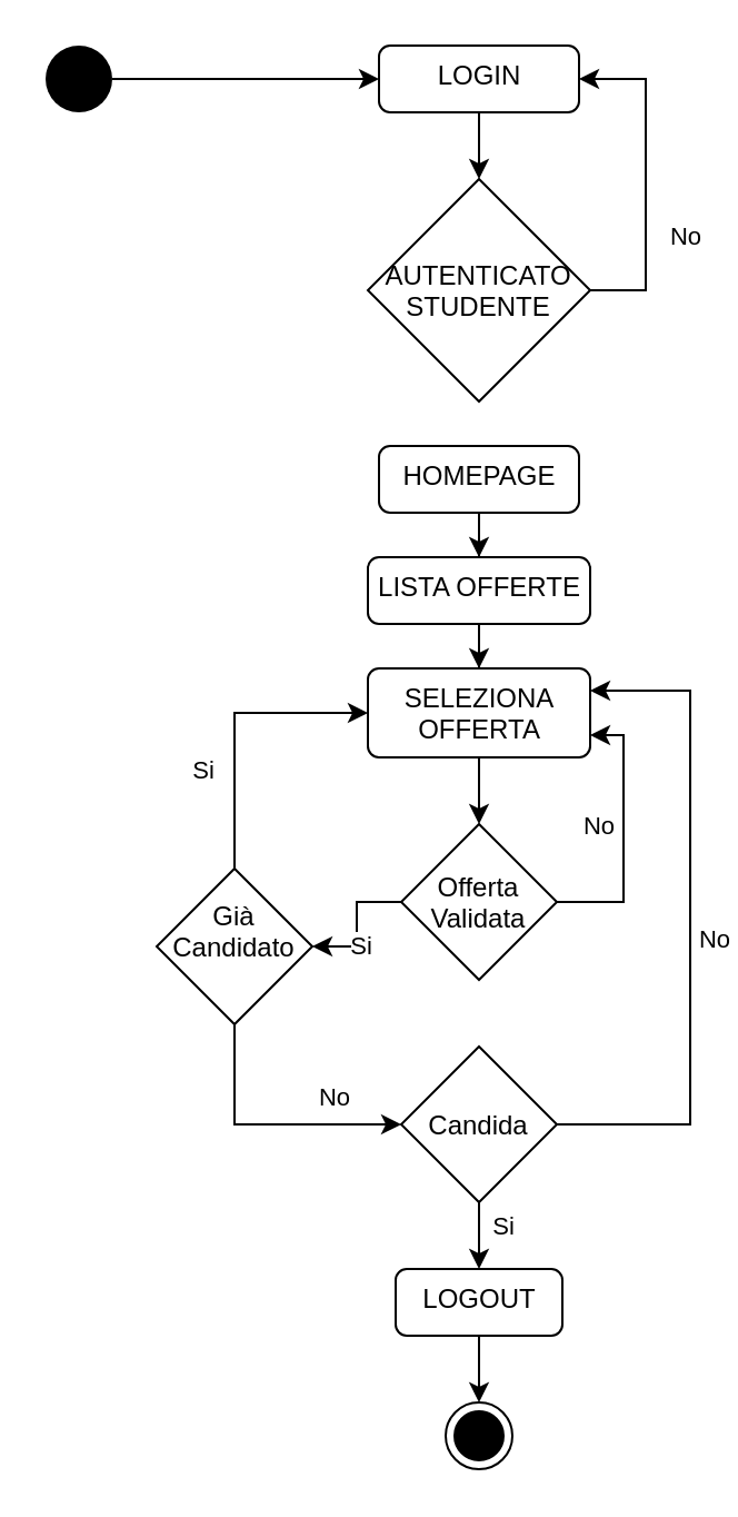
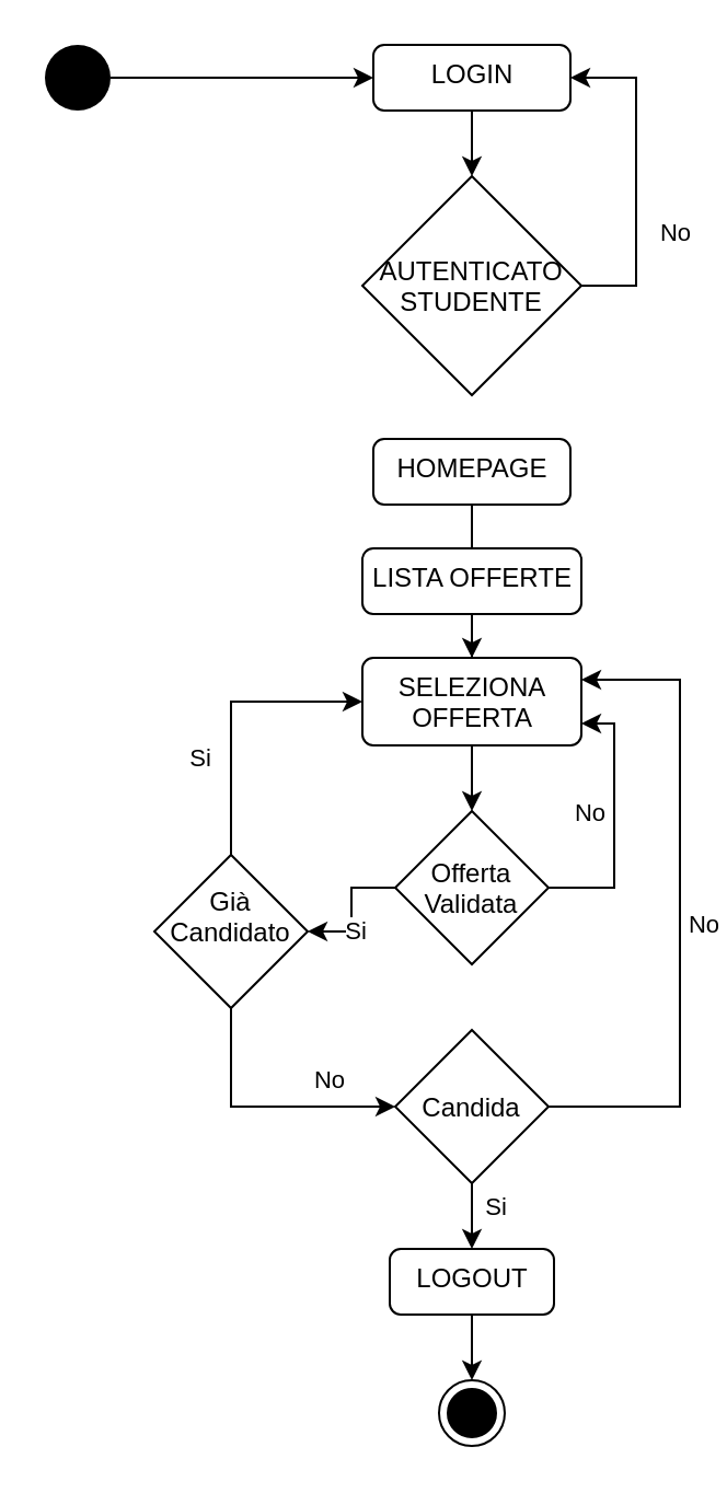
  <mxCell id="0" />
  <mxCell id="1" parent="0" />
  <mxCell id="2" style="edgeStyle=orthogonalEdgeStyle;rounded=0;orthogonalLoop=1;jettySize=auto;html=1;" parent="1" source="3" target="5" edge="1"><mxGeometry relative="1" as="geometry" /></mxCell>
  <mxCell id="3" value="" style="ellipse;fillColor=#000000;strokeColor=none;" parent="1" vertex="1"><mxGeometry x="20" y="20" width="30" height="30" as="geometry" /></mxCell>
  <mxCell id="4" style="edgeStyle=orthogonalEdgeStyle;rounded=0;orthogonalLoop=1;jettySize=auto;html=1;" parent="1" source="5" target="8" edge="1"><mxGeometry relative="1" as="geometry" /></mxCell>
  <mxCell id="5" value="LOGIN" style="html=1;align=center;verticalAlign=top;rounded=1;absoluteArcSize=1;arcSize=10;dashed=0;" parent="1" vertex="1"><mxGeometry x="170" y="20" width="90" height="30" as="geometry" /></mxCell>
  <mxCell id="6" style="edgeStyle=orthogonalEdgeStyle;rounded=0;orthogonalLoop=1;jettySize=auto;html=1;" parent="1" source="8" target="5" edge="1"><mxGeometry relative="1" as="geometry"><Array as="points"><mxPoint x="290" y="130" /><mxPoint x="290" y="35" /></Array></mxGeometry></mxCell>
  <mxCell id="7" value="&lt;div&gt;No&lt;/div&gt;" style="edgeLabel;html=1;align=center;verticalAlign=middle;resizable=0;points=[];" parent="6" vertex="1" connectable="0"><mxGeometry x="-0.848" relative="1" as="geometry"><mxPoint x="31" y="-25" as="offset" /></mxGeometry></mxCell>
  <mxCell id="8" value="AUTENTICATO &#10;STUDENTE" style="rhombus;" parent="1" vertex="1"><mxGeometry x="165" y="80" width="100" height="100" as="geometry" /></mxCell>
- <mxCell id="9" style="edgeStyle=orthogonalEdgeStyle;rounded=0;orthogonalLoop=1;jettySize=auto;html=1;endArrow=classic;endFill=1;" parent="1" source="10" target="12" edge="1"><mxGeometry relative="1" as="geometry" /></mxCell>
+ <mxCell id="9" style="edgeStyle=orthogonalEdgeStyle;rounded=0;orthogonalLoop=1;jettySize=auto;html=1;endArrow=none;endFill=1;" parent="1" source="10" target="12" edge="1"><mxGeometry relative="1" as="geometry" /></mxCell>
  <mxCell id="10" value="HOMEPAGE" style="html=1;align=center;verticalAlign=top;rounded=1;absoluteArcSize=1;arcSize=10;dashed=0;" parent="1" vertex="1"><mxGeometry x="170" y="200" width="90" height="30" as="geometry" /></mxCell>
  <mxCell id="11" style="edgeStyle=orthogonalEdgeStyle;rounded=0;orthogonalLoop=1;jettySize=auto;html=1;endArrow=classic;endFill=1;" parent="1" source="18" target="17" edge="1"><mxGeometry relative="1" as="geometry" /></mxCell>
  <mxCell id="12" value="LISTA OFFERTE" style="html=1;align=center;verticalAlign=top;rounded=1;absoluteArcSize=1;arcSize=10;dashed=0;" parent="1" vertex="1"><mxGeometry x="165" y="250" width="100" height="30" as="geometry" /></mxCell>
  <mxCell id="13" style="edgeStyle=orthogonalEdgeStyle;rounded=0;orthogonalLoop=1;jettySize=auto;html=1;endArrow=classic;endFill=1;" parent="1" source="17" target="18" edge="1"><mxGeometry relative="1" as="geometry"><Array as="points"><mxPoint x="280" y="405" /><mxPoint x="280" y="330" /></Array></mxGeometry></mxCell>
  <mxCell id="14" value="No" style="edgeLabel;html=1;align=center;verticalAlign=middle;resizable=0;points=[];" parent="13" vertex="1" connectable="0"><mxGeometry x="-0.764" y="2" relative="1" as="geometry"><mxPoint x="4.29" y="-33" as="offset" /></mxGeometry></mxCell>
  <mxCell id="15" style="edgeStyle=orthogonalEdgeStyle;rounded=0;orthogonalLoop=1;jettySize=auto;html=1;endArrow=classic;endFill=1;" parent="1" source="17" target="24" edge="1"><mxGeometry relative="1" as="geometry" /></mxCell>
  <mxCell id="16" value="Si" style="edgeLabel;html=1;align=center;verticalAlign=middle;resizable=0;points=[];" parent="15" vertex="1" connectable="0"><mxGeometry x="-0.198" relative="1" as="geometry"><mxPoint x="1.19" y="15" as="offset" /></mxGeometry></mxCell>
  <mxCell id="17" value="Offerta&#10;Validata" style="rhombus;" parent="1" vertex="1"><mxGeometry x="180" y="370" width="70" height="70" as="geometry" /></mxCell>
  <mxCell id="18" value="&lt;div&gt;SELEZIONA &lt;br&gt;&lt;/div&gt;&lt;div&gt;OFFERTA&lt;/div&gt;" style="html=1;align=center;verticalAlign=top;rounded=1;absoluteArcSize=1;arcSize=10;dashed=0;" parent="1" vertex="1"><mxGeometry x="165" y="300" width="100" height="40" as="geometry" /></mxCell>
  <mxCell id="19" style="edgeStyle=orthogonalEdgeStyle;rounded=0;orthogonalLoop=1;jettySize=auto;html=1;endArrow=classic;endFill=1;" parent="1" source="12" target="18" edge="1"><mxGeometry relative="1" as="geometry"><mxPoint x="215" y="290" as="sourcePoint" /><mxPoint x="215" y="360" as="targetPoint" /></mxGeometry></mxCell>
  <mxCell id="20" style="edgeStyle=orthogonalEdgeStyle;rounded=0;orthogonalLoop=1;jettySize=auto;html=1;endArrow=classic;endFill=1;" parent="1" source="24" target="29" edge="1"><mxGeometry relative="1" as="geometry"><Array as="points"><mxPoint x="105" y="505" /></Array></mxGeometry></mxCell>
  <mxCell id="21" value="No" style="edgeLabel;html=1;align=center;verticalAlign=middle;resizable=0;points=[];" parent="20" vertex="1" connectable="0"><mxGeometry x="0.207" y="-2" relative="1" as="geometry"><mxPoint x="17" y="-14.29" as="offset" /></mxGeometry></mxCell>
  <mxCell id="22" style="edgeStyle=orthogonalEdgeStyle;rounded=0;orthogonalLoop=1;jettySize=auto;html=1;endArrow=classic;endFill=1;" parent="1" source="24" target="18" edge="1"><mxGeometry relative="1" as="geometry"><Array as="points"><mxPoint x="105" y="320" /></Array></mxGeometry></mxCell>
  <mxCell id="23" value="Si" style="edgeLabel;html=1;align=center;verticalAlign=middle;resizable=0;points=[];" parent="22" vertex="1" connectable="0"><mxGeometry x="-0.312" y="-1" relative="1" as="geometry"><mxPoint x="-16" as="offset" /></mxGeometry></mxCell>
  <mxCell id="24" value="Già&#10; Candidato&#10;" style="rhombus;" parent="1" vertex="1"><mxGeometry x="70" y="390" width="70" height="70" as="geometry" /></mxCell>
  <mxCell id="25" style="edgeStyle=orthogonalEdgeStyle;rounded=0;orthogonalLoop=1;jettySize=auto;html=1;endArrow=classic;endFill=1;" parent="1" source="29" target="18" edge="1"><mxGeometry relative="1" as="geometry"><Array as="points"><mxPoint x="310" y="505" /><mxPoint x="310" y="310" /></Array></mxGeometry></mxCell>
  <mxCell id="26" value="No" style="edgeLabel;html=1;align=center;verticalAlign=middle;resizable=0;points=[];" parent="25" vertex="1" connectable="0"><mxGeometry x="-0.039" y="-2" relative="1" as="geometry"><mxPoint x="8" as="offset" /></mxGeometry></mxCell>
  <mxCell id="27" style="edgeStyle=orthogonalEdgeStyle;rounded=0;orthogonalLoop=1;jettySize=auto;html=1;endArrow=classic;endFill=1;" parent="1" source="29" target="31" edge="1"><mxGeometry relative="1" as="geometry"><mxPoint x="215" y="570" as="targetPoint" /></mxGeometry></mxCell>
  <mxCell id="28" value="&lt;div&gt;Si&lt;/div&gt;" style="edgeLabel;html=1;align=center;verticalAlign=middle;resizable=0;points=[];" parent="27" vertex="1" connectable="0"><mxGeometry x="-0.891" y="1" relative="1" as="geometry"><mxPoint x="9" y="7.22" as="offset" /></mxGeometry></mxCell>
  <mxCell id="29" value="Candida" style="rhombus;" parent="1" vertex="1"><mxGeometry x="180" y="470" width="70" height="70" as="geometry" /></mxCell>
  <mxCell id="30" style="edgeStyle=orthogonalEdgeStyle;rounded=0;orthogonalLoop=1;jettySize=auto;html=1;endArrow=classic;endFill=1;" parent="1" source="31" target="32" edge="1"><mxGeometry relative="1" as="geometry" /></mxCell>
  <mxCell id="31" value="LOGOUT" style="html=1;align=center;verticalAlign=top;rounded=1;absoluteArcSize=1;arcSize=10;dashed=0;" parent="1" vertex="1"><mxGeometry x="177.5" y="570" width="75" height="30" as="geometry" /></mxCell>
  <mxCell id="32" value="" style="ellipse;html=1;shape=endState;fillColor=#000000;strokeColor=#000000;" parent="1" vertex="1"><mxGeometry x="200" y="630" width="30" height="30" as="geometry" /></mxCell>
